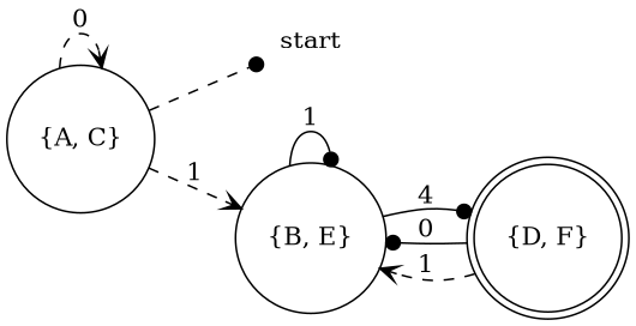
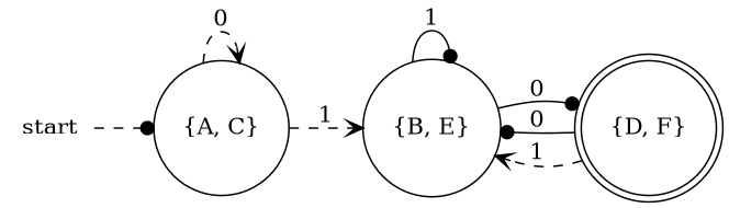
  digraph {
    rankdir=LR
    node [shape=circle]
    edge [arrowhead=dot style=dashed]
    start [shape=none]
    "{A, C}"
    "{B, E}"
    "{D, F}" [shape=doublecircle]
-   "{A, C}" -> start
+   start -> "{A, C}"
    "{A, C}" -> "{A, C}" [arrowhead=vee label=0]
    "{A, C}" -> "{B, E}" [arrowhead=vee label=1]
    "{B, E}" -> "{B, E}" [label=1 style=solid]
-   "{B, E}" -> "{D, F}" [label=4 style=solid]
+   "{B, E}" -> "{D, F}" [label=0 style=solid]
    "{D, F}" -> "{B, E}" [label=0 style=solid]
    "{D, F}" -> "{B, E}" [arrowhead=vee label=1]
  }
